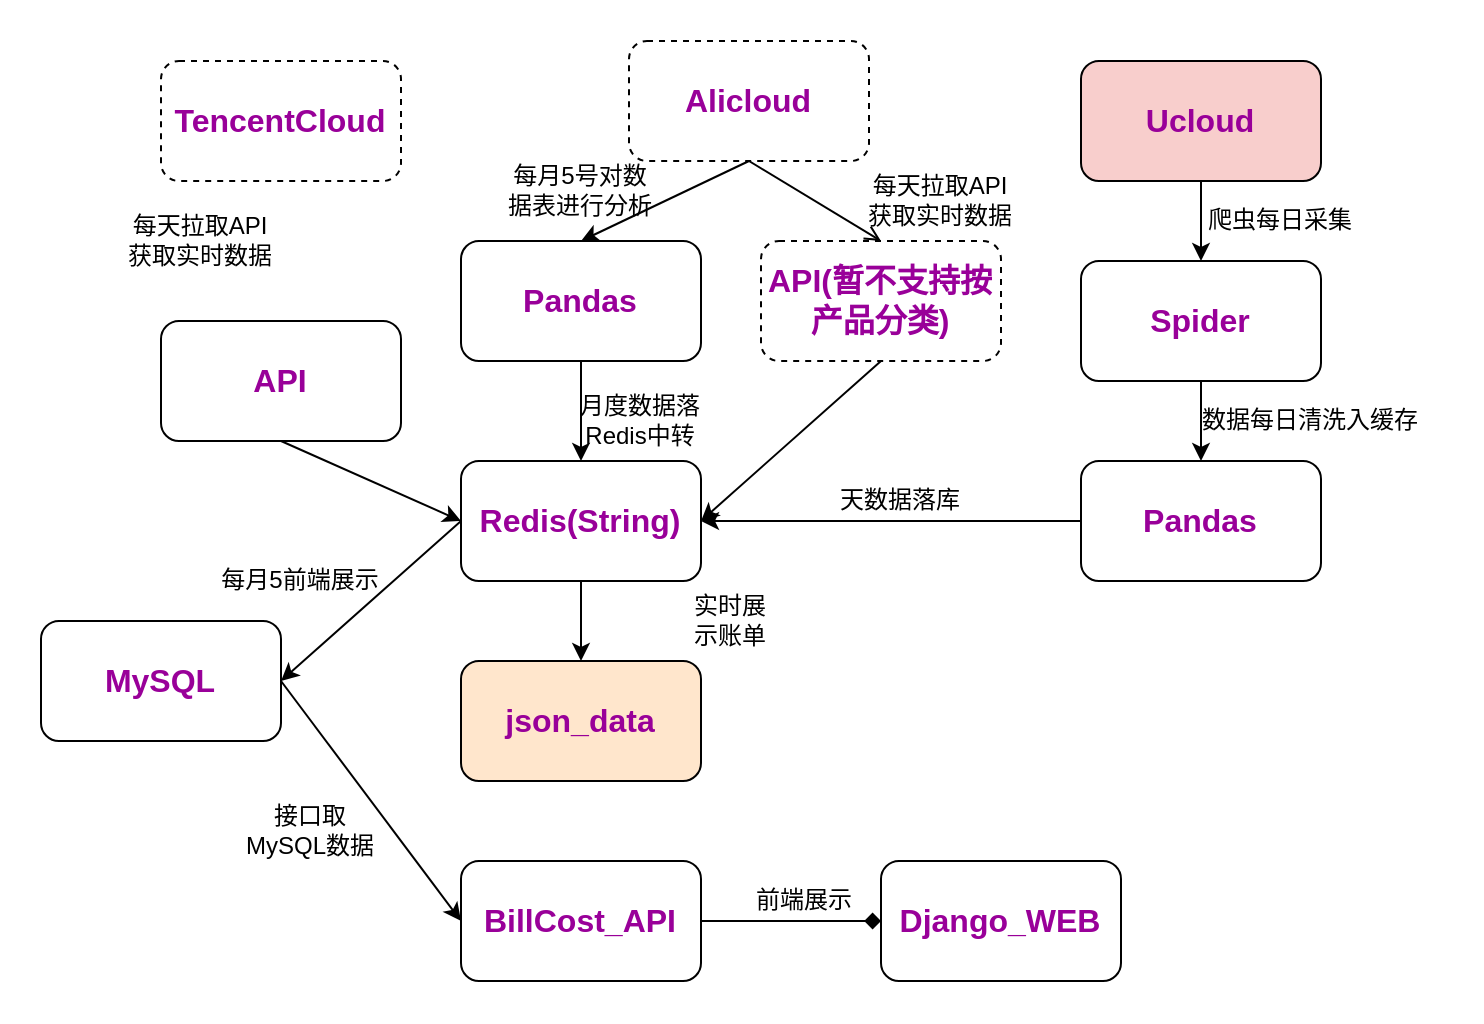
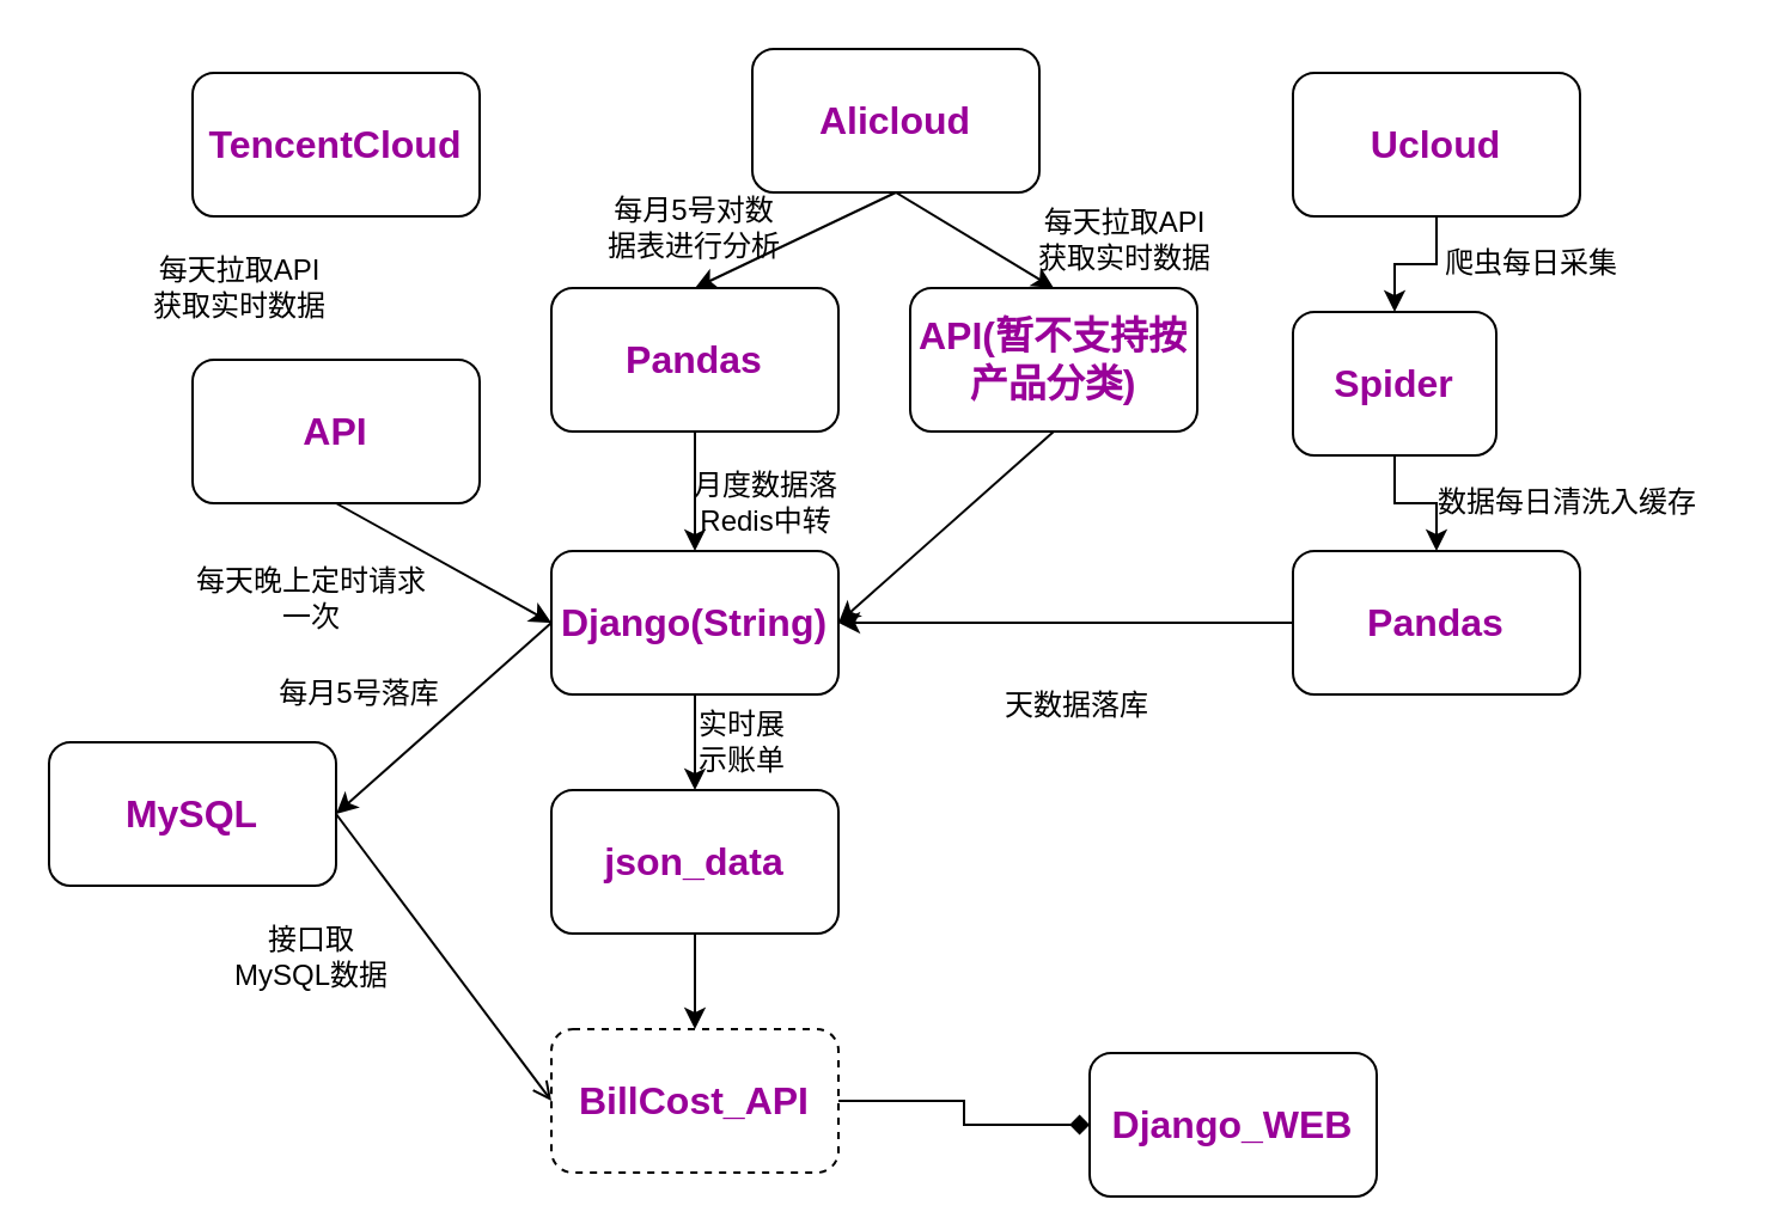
  <mxCell id="0" />
  <mxCell id="1" parent="0" />
- <mxCell id="2" value="&lt;b&gt;&lt;font color=&quot;#990099&quot; style=&quot;font-size: 16px&quot;&gt;TencentCloud&lt;/font&gt;&lt;/b&gt;" style="rounded=1;whiteSpace=wrap;html=1;align=center;dashed=1;" vertex="1" parent="1"><mxGeometry x="80" y="30" width="120" height="60" as="geometry" /></mxCell>
- <mxCell id="3" value="&lt;b&gt;&lt;font color=&quot;#990099&quot; style=&quot;font-size: 16px&quot;&gt;API&lt;/font&gt;&lt;/b&gt;" style="rounded=1;whiteSpace=wrap;html=1;align=center;" vertex="1" parent="1"><mxGeometry x="80" y="160" width="120" height="60" as="geometry" /></mxCell>
+ <mxCell id="2" value="&lt;b&gt;&lt;font color=&quot;#990099&quot; style=&quot;font-size: 16px&quot;&gt;TencentCloud&lt;/font&gt;&lt;/b&gt;" style="rounded=1;whiteSpace=wrap;html=1;align=center;" vertex="1" parent="1"><mxGeometry x="80" y="30" width="120" height="60" as="geometry" /></mxCell>
+ <mxCell id="3" value="&lt;b&gt;&lt;font color=&quot;#990099&quot; style=&quot;font-size: 16px&quot;&gt;API&lt;/font&gt;&lt;/b&gt;" style="rounded=1;whiteSpace=wrap;html=1;align=center;" vertex="1" parent="1"><mxGeometry x="80" y="150" width="120" height="60" as="geometry" /></mxCell>
  <mxCell id="4" value="&lt;b&gt;&lt;font color=&quot;#990099&quot; style=&quot;font-size: 16px&quot;&gt;MySQL&lt;/font&gt;&lt;/b&gt;" style="rounded=1;whiteSpace=wrap;html=1;align=center;" vertex="1" parent="1"><mxGeometry x="20" y="310" width="120" height="60" as="geometry" /></mxCell>
  <mxCell id="5" style="edgeStyle=orthogonalEdgeStyle;rounded=0;orthogonalLoop=1;jettySize=auto;html=1;exitX=0.5;exitY=1;exitDx=0;exitDy=0;" edge="1" parent="1" source="6" target="8"><mxGeometry relative="1" as="geometry" /></mxCell>
- <mxCell id="6" value="&lt;b&gt;&lt;font color=&quot;#990099&quot; style=&quot;font-size: 16px&quot;&gt;Redis(String)&lt;/font&gt;&lt;/b&gt;" style="rounded=1;whiteSpace=wrap;html=1;align=center;" vertex="1" parent="1"><mxGeometry x="230" y="230" width="120" height="60" as="geometry" /></mxCell>
- <mxCell id="8" value="&lt;b&gt;&lt;font color=&quot;#990099&quot; style=&quot;font-size: 16px&quot;&gt;json_data&lt;/font&gt;&lt;/b&gt;" style="rounded=1;whiteSpace=wrap;html=1;align=center;fillColor=#ffe6cc;" vertex="1" parent="1"><mxGeometry x="230" y="330" width="120" height="60" as="geometry" /></mxCell>
+ <mxCell id="6" value="&lt;b&gt;&lt;font color=&quot;#990099&quot; style=&quot;font-size: 16px&quot;&gt;Django(String)&lt;/font&gt;&lt;/b&gt;" style="rounded=1;whiteSpace=wrap;html=1;align=center;" vertex="1" parent="1"><mxGeometry x="230" y="230" width="120" height="60" as="geometry" /></mxCell>
+ <mxCell id="7" style="edgeStyle=orthogonalEdgeStyle;rounded=0;orthogonalLoop=1;jettySize=auto;html=1;exitX=0.5;exitY=1;exitDx=0;exitDy=0;entryX=0.5;entryY=0;entryDx=0;entryDy=0;" edge="1" parent="1" source="8" target="10"><mxGeometry relative="1" as="geometry" /></mxCell>
+ <mxCell id="8" value="&lt;b&gt;&lt;font color=&quot;#990099&quot; style=&quot;font-size: 16px&quot;&gt;json_data&lt;/font&gt;&lt;/b&gt;" style="rounded=1;whiteSpace=wrap;html=1;align=center;" vertex="1" parent="1"><mxGeometry x="230" y="330" width="120" height="60" as="geometry" /></mxCell>
  <mxCell id="9" style="edgeStyle=orthogonalEdgeStyle;rounded=0;orthogonalLoop=1;jettySize=auto;html=1;exitX=1;exitY=0.5;exitDx=0;exitDy=0;entryX=0;entryY=0.5;entryDx=0;entryDy=0;endArrow=diamond;" edge="1" parent="1" source="10" target="13"><mxGeometry relative="1" as="geometry" /></mxCell>
- <mxCell id="10" value="&lt;b&gt;&lt;font color=&quot;#990099&quot; style=&quot;font-size: 16px&quot;&gt;BillCost_API&lt;/font&gt;&lt;/b&gt;" style="rounded=1;whiteSpace=wrap;html=1;align=center;" vertex="1" parent="1"><mxGeometry x="230" y="430" width="120" height="60" as="geometry" /></mxCell>
+ <mxCell id="10" value="&lt;b&gt;&lt;font color=&quot;#990099&quot; style=&quot;font-size: 16px&quot;&gt;BillCost_API&lt;/font&gt;&lt;/b&gt;" style="rounded=1;whiteSpace=wrap;html=1;align=center;dashed=1;" vertex="1" parent="1"><mxGeometry x="230" y="430" width="120" height="60" as="geometry" /></mxCell>
  <mxCell id="11" style="edgeStyle=orthogonalEdgeStyle;rounded=0;orthogonalLoop=1;jettySize=auto;html=1;exitX=0.5;exitY=1;exitDx=0;exitDy=0;entryX=0.5;entryY=0;entryDx=0;entryDy=0;" edge="1" parent="1" source="12" target="26"><mxGeometry relative="1" as="geometry" /></mxCell>
- <mxCell id="12" value="&lt;b&gt;&lt;font color=&quot;#990099&quot; style=&quot;font-size: 16px&quot;&gt;Spider&lt;/font&gt;&lt;/b&gt;" style="rounded=1;whiteSpace=wrap;html=1;align=center;" vertex="1" parent="1"><mxGeometry x="540" y="130" width="120" height="60" as="geometry" /></mxCell>
- <mxCell id="13" value="&lt;b&gt;&lt;font color=&quot;#990099&quot; style=&quot;font-size: 16px&quot;&gt;Django_WEB&lt;/font&gt;&lt;/b&gt;" style="rounded=1;whiteSpace=wrap;html=1;align=center;" vertex="1" parent="1"><mxGeometry x="440" y="430" width="120" height="60" as="geometry" /></mxCell>
+ <mxCell id="12" value="&lt;b&gt;&lt;font color=&quot;#990099&quot; style=&quot;font-size: 16px&quot;&gt;Spider&lt;/font&gt;&lt;/b&gt;" style="rounded=1;whiteSpace=wrap;html=1;align=center;" vertex="1" parent="1"><mxGeometry x="540" y="130" width="85" height="60" as="geometry" /></mxCell>
+ <mxCell id="13" value="&lt;b&gt;&lt;font color=&quot;#990099&quot; style=&quot;font-size: 16px&quot;&gt;Django_WEB&lt;/font&gt;&lt;/b&gt;" style="rounded=1;whiteSpace=wrap;html=1;align=center;" vertex="1" parent="1"><mxGeometry x="455" y="440" width="120" height="60" as="geometry" /></mxCell>
  <mxCell id="14" value="" style="endArrow=classic;html=1;exitX=0.5;exitY=1;exitDx=0;exitDy=0;entryX=0;entryY=0.5;entryDx=0;entryDy=0;" edge="1" parent="1" source="3" target="6"><mxGeometry width="50" height="50" relative="1" as="geometry"><mxPoint x="310" y="280" as="sourcePoint" /><mxPoint x="360" y="230" as="targetPoint" /></mxGeometry></mxCell>
+ <mxCell id="15" value="每天晚上定时请求一次" style="text;html=1;strokeColor=none;fillColor=none;align=center;verticalAlign=middle;whiteSpace=wrap;rounded=0;" vertex="1" parent="1"><mxGeometry x="80" y="240" width="100" height="20" as="geometry" /></mxCell>
  <mxCell id="16" value="" style="endArrow=classic;html=1;exitX=0;exitY=0.5;exitDx=0;exitDy=0;entryX=1;entryY=0.5;entryDx=0;entryDy=0;" edge="1" parent="1" source="6" target="4"><mxGeometry width="50" height="50" relative="1" as="geometry"><mxPoint x="150" y="230" as="sourcePoint" /><mxPoint x="240" y="270" as="targetPoint" /></mxGeometry></mxCell>
- <mxCell id="17" value="每月5前端展示" style="text;html=1;strokeColor=none;fillColor=none;align=center;verticalAlign=middle;whiteSpace=wrap;rounded=0;" vertex="1" parent="1"><mxGeometry x="100" y="280" width="100" height="20" as="geometry" /></mxCell>
- <mxCell id="18" value="" style="endArrow=classic;html=1;exitX=1;exitY=0.5;exitDx=0;exitDy=0;entryX=0;entryY=0.5;entryDx=0;entryDy=0;" edge="1" parent="1" source="4" target="10"><mxGeometry width="50" height="50" relative="1" as="geometry"><mxPoint x="240" y="270" as="sourcePoint" /><mxPoint x="150" y="350" as="targetPoint" /></mxGeometry></mxCell>
- <mxCell id="19" value="接口取MySQL数据" style="text;html=1;strokeColor=none;fillColor=none;align=center;verticalAlign=middle;whiteSpace=wrap;rounded=0;" vertex="1" parent="1"><mxGeometry x="120" y="400" width="70" height="30" as="geometry" /></mxCell>
- <mxCell id="20" value="实时展示账单" style="text;html=1;strokeColor=none;fillColor=none;align=center;verticalAlign=middle;whiteSpace=wrap;rounded=0;" vertex="1" parent="1"><mxGeometry x="345" y="300" width="40" height="20" as="geometry" /></mxCell>
- <mxCell id="21" value="前端展示" style="text;html=1;strokeColor=none;fillColor=none;align=center;verticalAlign=middle;whiteSpace=wrap;rounded=0;" vertex="1" parent="1"><mxGeometry x="374" y="440" width="56" height="20" as="geometry" /></mxCell>
+ <mxCell id="17" value="每月5号落库" style="text;html=1;strokeColor=none;fillColor=none;align=center;verticalAlign=middle;whiteSpace=wrap;rounded=0;" vertex="1" parent="1"><mxGeometry x="100" y="280" width="100" height="20" as="geometry" /></mxCell>
+ <mxCell id="18" value="" style="endArrow=open;html=1;exitX=1;exitY=0.5;exitDx=0;exitDy=0;entryX=0;entryY=0.5;entryDx=0;entryDy=0;" edge="1" parent="1" source="4" target="10"><mxGeometry width="50" height="50" relative="1" as="geometry"><mxPoint x="240" y="270" as="sourcePoint" /><mxPoint x="150" y="350" as="targetPoint" /></mxGeometry></mxCell>
+ <mxCell id="19" value="接口取MySQL数据" style="text;html=1;strokeColor=none;fillColor=none;align=center;verticalAlign=middle;whiteSpace=wrap;rounded=0;" vertex="1" parent="1"><mxGeometry x="95" y="385" width="70" height="30" as="geometry" /></mxCell>
+ <mxCell id="20" value="实时展示账单" style="text;html=1;strokeColor=none;fillColor=none;align=center;verticalAlign=middle;whiteSpace=wrap;rounded=0;" vertex="1" parent="1"><mxGeometry x="290" y="300" width="40" height="20" as="geometry" /></mxCell>
  <mxCell id="22" style="edgeStyle=orthogonalEdgeStyle;rounded=0;orthogonalLoop=1;jettySize=auto;html=1;exitX=0.5;exitY=1;exitDx=0;exitDy=0;entryX=0.5;entryY=0;entryDx=0;entryDy=0;" edge="1" parent="1" source="23" target="12"><mxGeometry relative="1" as="geometry" /></mxCell>
- <mxCell id="23" value="&lt;b&gt;&lt;font color=&quot;#990099&quot; style=&quot;font-size: 16px&quot;&gt;Ucloud&lt;/font&gt;&lt;/b&gt;" style="rounded=1;whiteSpace=wrap;html=1;align=center;fillColor=#f8cecc;" vertex="1" parent="1"><mxGeometry x="540" y="30" width="120" height="60" as="geometry" /></mxCell>
- <mxCell id="24" value="&lt;b&gt;&lt;font color=&quot;#990099&quot; style=&quot;font-size: 16px&quot;&gt;Alicloud&lt;/font&gt;&lt;/b&gt;" style="rounded=1;whiteSpace=wrap;html=1;align=center;dashed=1;" vertex="1" parent="1"><mxGeometry x="314" y="20" width="120" height="60" as="geometry" /></mxCell>
+ <mxCell id="23" value="&lt;b&gt;&lt;font color=&quot;#990099&quot; style=&quot;font-size: 16px&quot;&gt;Ucloud&lt;/font&gt;&lt;/b&gt;" style="rounded=1;whiteSpace=wrap;html=1;align=center;" vertex="1" parent="1"><mxGeometry x="540" y="30" width="120" height="60" as="geometry" /></mxCell>
+ <mxCell id="24" value="&lt;b&gt;&lt;font color=&quot;#990099&quot; style=&quot;font-size: 16px&quot;&gt;Alicloud&lt;/font&gt;&lt;/b&gt;" style="rounded=1;whiteSpace=wrap;html=1;align=center;" vertex="1" parent="1"><mxGeometry x="314" y="20" width="120" height="60" as="geometry" /></mxCell>
  <mxCell id="25" style="edgeStyle=orthogonalEdgeStyle;rounded=0;orthogonalLoop=1;jettySize=auto;html=1;exitX=0;exitY=0.5;exitDx=0;exitDy=0;entryX=1;entryY=0.5;entryDx=0;entryDy=0;" edge="1" parent="1" source="26" target="6"><mxGeometry relative="1" as="geometry" /></mxCell>
  <mxCell id="26" value="&lt;b&gt;&lt;font color=&quot;#990099&quot; style=&quot;font-size: 16px&quot;&gt;Pandas&lt;/font&gt;&lt;/b&gt;" style="rounded=1;whiteSpace=wrap;html=1;align=center;" vertex="1" parent="1"><mxGeometry x="540" y="230" width="120" height="60" as="geometry" /></mxCell>
  <mxCell id="27" value="爬虫每日采集" style="text;html=1;strokeColor=none;fillColor=none;align=center;verticalAlign=middle;whiteSpace=wrap;rounded=0;" vertex="1" parent="1"><mxGeometry x="590" y="100" width="100" height="20" as="geometry" /></mxCell>
  <mxCell id="28" value="数据每日清洗入缓存" style="text;html=1;strokeColor=none;fillColor=none;align=center;verticalAlign=middle;whiteSpace=wrap;rounded=0;" vertex="1" parent="1"><mxGeometry x="590" y="200" width="130" height="20" as="geometry" /></mxCell>
- <mxCell id="29" value="&lt;b&gt;&lt;font color=&quot;#990099&quot; style=&quot;font-size: 16px&quot;&gt;API(暂不支持按产品分类)&lt;/font&gt;&lt;/b&gt;" style="rounded=1;whiteSpace=wrap;html=1;align=center;dashed=1;" vertex="1" parent="1"><mxGeometry x="380" y="120" width="120" height="60" as="geometry" /></mxCell>
+ <mxCell id="29" value="&lt;b&gt;&lt;font color=&quot;#990099&quot; style=&quot;font-size: 16px&quot;&gt;API(暂不支持按产品分类)&lt;/font&gt;&lt;/b&gt;" style="rounded=1;whiteSpace=wrap;html=1;align=center;" vertex="1" parent="1"><mxGeometry x="380" y="120" width="120" height="60" as="geometry" /></mxCell>
  <mxCell id="30" style="edgeStyle=orthogonalEdgeStyle;rounded=0;orthogonalLoop=1;jettySize=auto;html=1;exitX=0.5;exitY=1;exitDx=0;exitDy=0;entryX=0.5;entryY=0;entryDx=0;entryDy=0;" edge="1" parent="1" source="31" target="6"><mxGeometry relative="1" as="geometry" /></mxCell>
  <mxCell id="31" value="&lt;b&gt;&lt;font color=&quot;#990099&quot; style=&quot;font-size: 16px&quot;&gt;Pandas&lt;/font&gt;&lt;/b&gt;" style="rounded=1;whiteSpace=wrap;html=1;align=center;" vertex="1" parent="1"><mxGeometry x="230" y="120" width="120" height="60" as="geometry" /></mxCell>
  <mxCell id="32" value="" style="endArrow=classic;html=1;exitX=0.5;exitY=1;exitDx=0;exitDy=0;entryX=0.5;entryY=0;entryDx=0;entryDy=0;" edge="1" parent="1" source="24" target="31"><mxGeometry width="50" height="50" relative="1" as="geometry"><mxPoint x="150" y="230" as="sourcePoint" /><mxPoint x="240" y="270" as="targetPoint" /></mxGeometry></mxCell>
  <mxCell id="33" value="每月5号对数据表进行分析" style="text;html=1;strokeColor=none;fillColor=none;align=center;verticalAlign=middle;whiteSpace=wrap;rounded=0;" vertex="1" parent="1"><mxGeometry x="250" y="85" width="80" height="20" as="geometry" /></mxCell>
  <mxCell id="34" value="月度数据落Redis中转" style="text;html=1;strokeColor=none;fillColor=none;align=center;verticalAlign=middle;whiteSpace=wrap;rounded=0;" vertex="1" parent="1"><mxGeometry x="280" y="200" width="80" height="20" as="geometry" /></mxCell>
- <mxCell id="35" value="天数据落库" style="text;html=1;strokeColor=none;fillColor=none;align=center;verticalAlign=middle;whiteSpace=wrap;rounded=0;" vertex="1" parent="1"><mxGeometry x="410" y="240" width="80" height="20" as="geometry" /></mxCell>
- <mxCell id="36" value="" style="endArrow=open;html=1;exitX=0.5;exitY=1;exitDx=0;exitDy=0;entryX=0.5;entryY=0;entryDx=0;entryDy=0;" edge="1" parent="1" source="24" target="29"><mxGeometry width="50" height="50" relative="1" as="geometry"><mxPoint x="400" y="90" as="sourcePoint" /><mxPoint x="300" y="130" as="targetPoint" /></mxGeometry></mxCell>
+ <mxCell id="35" value="天数据落库" style="text;html=1;strokeColor=none;fillColor=none;align=center;verticalAlign=middle;whiteSpace=wrap;rounded=0;" vertex="1" parent="1"><mxGeometry x="410" y="285" width="80" height="20" as="geometry" /></mxCell>
+ <mxCell id="36" value="" style="endArrow=classic;html=1;exitX=0.5;exitY=1;exitDx=0;exitDy=0;entryX=0.5;entryY=0;entryDx=0;entryDy=0;" edge="1" parent="1" source="24" target="29"><mxGeometry width="50" height="50" relative="1" as="geometry"><mxPoint x="400" y="90" as="sourcePoint" /><mxPoint x="300" y="130" as="targetPoint" /></mxGeometry></mxCell>
  <mxCell id="37" value="每天拉取API获取实时数据" style="text;html=1;strokeColor=none;fillColor=none;align=center;verticalAlign=middle;whiteSpace=wrap;rounded=0;" vertex="1" parent="1"><mxGeometry x="430" y="90" width="80" height="20" as="geometry" /></mxCell>
  <mxCell id="38" value="每天拉取API获取实时数据" style="text;html=1;strokeColor=none;fillColor=none;align=center;verticalAlign=middle;whiteSpace=wrap;rounded=0;" vertex="1" parent="1"><mxGeometry x="60" y="110" width="80" height="20" as="geometry" /></mxCell>
  <mxCell id="39" value="" style="endArrow=classic;html=1;exitX=0.5;exitY=1;exitDx=0;exitDy=0;entryX=1;entryY=0.5;entryDx=0;entryDy=0;" edge="1" parent="1" source="29" target="6"><mxGeometry width="50" height="50" relative="1" as="geometry"><mxPoint x="400" y="90" as="sourcePoint" /><mxPoint x="450" y="130" as="targetPoint" /></mxGeometry></mxCell>
